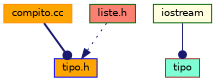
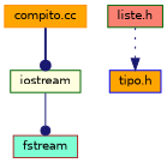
  digraph {
    node [color=darkgreen fillcolor=orange fontname=Helvetica fontsize=10 shape=record style=filled]
    edge [arrowhead=dot color=midnightblue fontname=Helvetica fontsize=10 labelfontname=Helvetica labelfontsize=10]
    n1 [color=darkorange fontcolor=black height=0.2 label="compito.cc" width=0.4]
    n2 [fillcolor=lightyellow height=0.2 label=iostream width=0.4]
-   n3 [color=brown fillcolor=aquamarine height=0.2 label=tipo width=0.4]
+   n3 [color=brown fillcolor=aquamarine height=0.2 label=fstream width=0.4]
    n4 [fillcolor=salmon height=0.2 label="liste.h" width=0.4]
    n5 [color=blue height=0.2 label="tipo.h" width=0.4]
-   n1 -> n5 [style=bold]
+   n1 -> n2 [style=bold]
    n2 -> n3 [style=solid]
    n4 -> n5 [arrowhead=normal style=dotted]
  }
